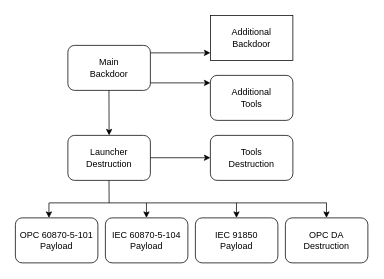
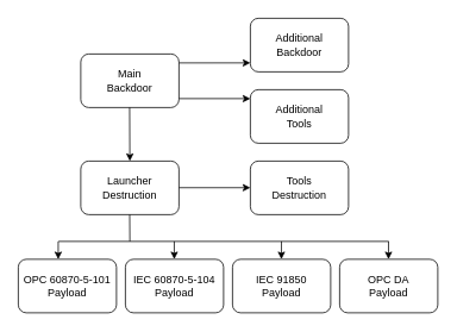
  <mxCell id="0" />
  <mxCell id="1" parent="0" />
  <mxCell id="2" value="&lt;div&gt;Main&lt;/div&gt;&lt;div&gt;Backdoor&lt;/div&gt;" style="rounded=1;whiteSpace=wrap;html=1;" vertex="1" parent="1"><mxGeometry x="90" y="60" width="110" height="60" as="geometry" /></mxCell>
- <mxCell id="3" value="&lt;div&gt;Additional&lt;/div&gt;&lt;div&gt;Backdoor&lt;/div&gt;" style="whiteSpace=wrap;html=1;rounded=0;" vertex="1" parent="1"><mxGeometry x="280" y="20" width="110" height="60" as="geometry" /></mxCell>
+ <mxCell id="3" value="&lt;div&gt;Additional&lt;/div&gt;&lt;div&gt;Backdoor&lt;/div&gt;" style="rounded=1;whiteSpace=wrap;html=1;" vertex="1" parent="1"><mxGeometry x="280" y="20" width="110" height="60" as="geometry" /></mxCell>
  <mxCell id="4" value="&lt;div&gt;Additional&lt;/div&gt;&lt;div&gt;Tools&lt;/div&gt;" style="rounded=1;whiteSpace=wrap;html=1;" vertex="1" parent="1"><mxGeometry x="280" y="100" width="110" height="60" as="geometry" /></mxCell>
  <mxCell id="5" value="&lt;div&gt;Launcher&lt;/div&gt;&lt;div&gt;Destruction&lt;/div&gt;" style="rounded=1;whiteSpace=wrap;html=1;" vertex="1" parent="1"><mxGeometry x="90" y="180" width="110" height="60" as="geometry" /></mxCell>
  <mxCell id="6" value="&lt;div&gt;Tools&lt;/div&gt;&lt;div&gt;Destruction&lt;/div&gt;" style="rounded=1;whiteSpace=wrap;html=1;" vertex="1" parent="1"><mxGeometry x="280" y="180" width="110" height="60" as="geometry" /></mxCell>
  <mxCell id="7" value="OPC 60870-5-101 Payload" style="rounded=1;whiteSpace=wrap;html=1;" vertex="1" parent="1"><mxGeometry x="20" y="290" width="110" height="60" as="geometry" /></mxCell>
  <mxCell id="8" value="IEC 60870-5-104 Payload" style="rounded=1;whiteSpace=wrap;html=1;" vertex="1" parent="1"><mxGeometry x="140" y="290" width="110" height="60" as="geometry" /></mxCell>
  <mxCell id="9" value="&lt;div&gt;IEC 91850&lt;/div&gt;&lt;div&gt;Payload&lt;/div&gt;" style="rounded=1;whiteSpace=wrap;html=1;" vertex="1" parent="1"><mxGeometry x="260" y="290" width="110" height="60" as="geometry" /></mxCell>
- <mxCell id="10" value="&lt;div&gt;OPC DA&lt;/div&gt;&lt;div&gt;Destruction&lt;/div&gt;" style="rounded=1;whiteSpace=wrap;html=1;" vertex="1" parent="1"><mxGeometry x="380" y="290" width="110" height="60" as="geometry" /></mxCell>
+ <mxCell id="10" value="&lt;div&gt;OPC DA&lt;/div&gt;&lt;div&gt;Payload&lt;/div&gt;" style="rounded=1;whiteSpace=wrap;html=1;" vertex="1" parent="1"><mxGeometry x="380" y="290" width="110" height="60" as="geometry" /></mxCell>
  <mxCell id="11" value="" style="endArrow=classic;html=1;rounded=0;entryX=0;entryY=0.833;entryDx=0;entryDy=0;entryPerimeter=0;" edge="1" parent="1" target="3"><mxGeometry width="50" height="50" relative="1" as="geometry"><mxPoint x="200" y="70" as="sourcePoint" /><mxPoint x="260" y="70" as="targetPoint" /></mxGeometry></mxCell>
  <mxCell id="12" value="" style="endArrow=classic;html=1;rounded=0;entryX=0;entryY=0.833;entryDx=0;entryDy=0;entryPerimeter=0;" edge="1" parent="1"><mxGeometry width="50" height="50" relative="1" as="geometry"><mxPoint x="200" y="110" as="sourcePoint" /><mxPoint x="280" y="110" as="targetPoint" /></mxGeometry></mxCell>
  <mxCell id="13" value="" style="endArrow=classic;html=1;rounded=0;entryX=0;entryY=0.833;entryDx=0;entryDy=0;entryPerimeter=0;" edge="1" parent="1"><mxGeometry width="50" height="50" relative="1" as="geometry"><mxPoint x="200" y="209.83" as="sourcePoint" /><mxPoint x="280" y="209.83" as="targetPoint" /></mxGeometry></mxCell>
  <mxCell id="14" value="" style="endArrow=classic;html=1;rounded=0;entryX=0.5;entryY=0;entryDx=0;entryDy=0;" edge="1" parent="1" target="5"><mxGeometry width="50" height="50" relative="1" as="geometry"><mxPoint x="144.76" y="120" as="sourcePoint" /><mxPoint x="144.76" y="150" as="targetPoint" /></mxGeometry></mxCell>
  <mxCell id="15" value="" style="endArrow=classic;html=1;rounded=0;movable=1;resizable=1;rotatable=1;deletable=1;editable=1;locked=0;connectable=1;" edge="1" parent="1"><mxGeometry width="50" height="50" relative="1" as="geometry"><mxPoint x="64.76" y="270" as="sourcePoint" /><mxPoint x="64.76" y="290" as="targetPoint" /></mxGeometry></mxCell>
  <mxCell id="16" value="" style="endArrow=classic;html=1;rounded=0;" edge="1" parent="1"><mxGeometry width="50" height="50" relative="1" as="geometry"><mxPoint x="194.76" y="270" as="sourcePoint" /><mxPoint x="194.76" y="290" as="targetPoint" /></mxGeometry></mxCell>
  <mxCell id="17" value="" style="endArrow=classic;html=1;rounded=0;" edge="1" parent="1"><mxGeometry width="50" height="50" relative="1" as="geometry"><mxPoint x="314.8" y="270" as="sourcePoint" /><mxPoint x="314.8" y="290" as="targetPoint" /></mxGeometry></mxCell>
  <mxCell id="18" value="" style="endArrow=classic;html=1;rounded=0;" edge="1" parent="1"><mxGeometry width="50" height="50" relative="1" as="geometry"><mxPoint x="434.8" y="270" as="sourcePoint" /><mxPoint x="434.8" y="290" as="targetPoint" /></mxGeometry></mxCell>
  <mxCell id="19" value="" style="endArrow=none;html=1;rounded=0;" edge="1" parent="1"><mxGeometry width="50" height="50" relative="1" as="geometry"><mxPoint x="65" y="270" as="sourcePoint" /><mxPoint x="435" y="270" as="targetPoint" /></mxGeometry></mxCell>
  <mxCell id="20" value="" style="endArrow=none;html=1;rounded=0;" edge="1" parent="1"><mxGeometry width="50" height="50" relative="1" as="geometry"><mxPoint x="145" y="270" as="sourcePoint" /><mxPoint x="144.83" y="240" as="targetPoint" /></mxGeometry></mxCell>
